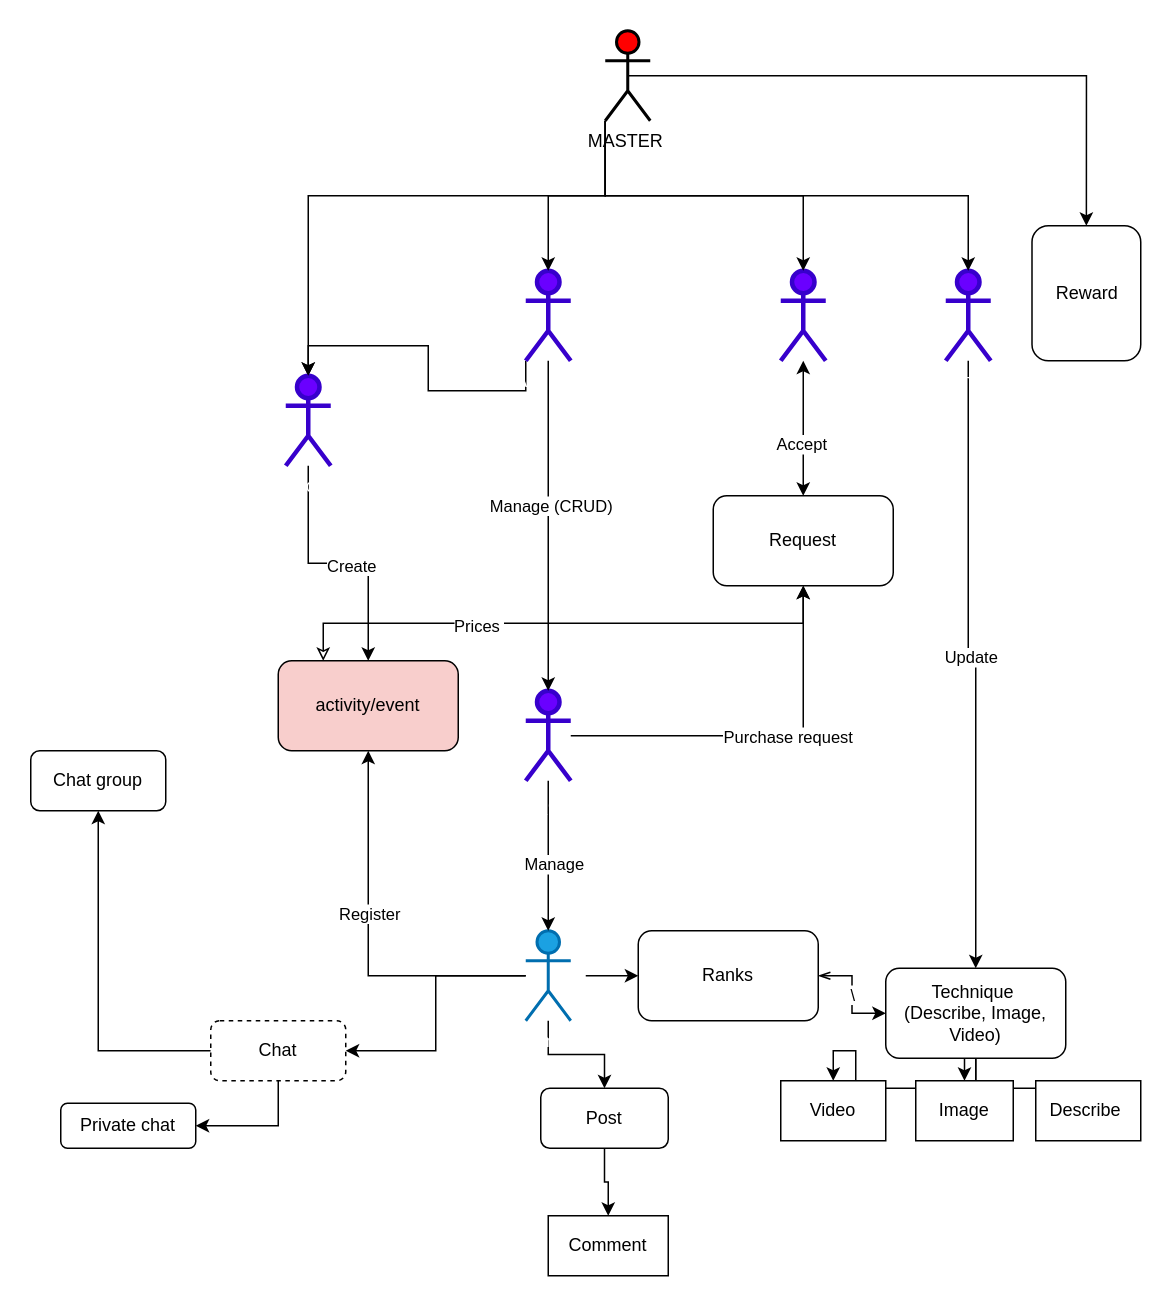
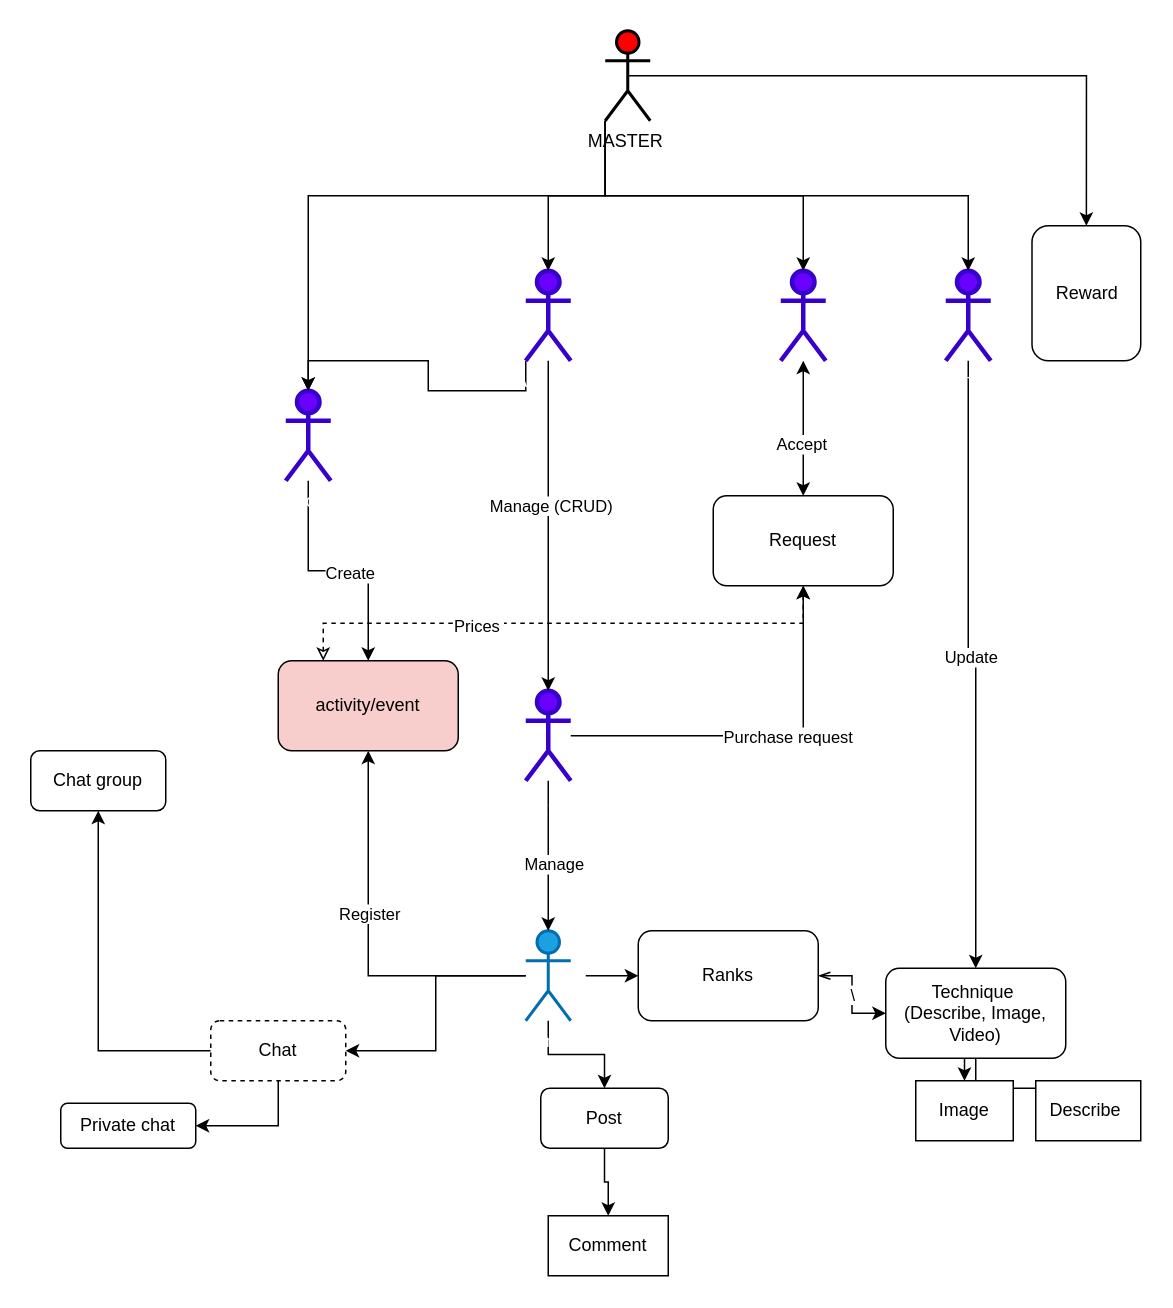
  <mxCell id="0" />
  <mxCell id="1" parent="0" />
  <mxCell id="2" style="edgeStyle=orthogonalEdgeStyle;rounded=0;orthogonalLoop=1;jettySize=auto;html=1;entryX=0.5;entryY=1;entryDx=0;entryDy=0;" parent="1" source="6" target="14" edge="1"><mxGeometry relative="1" as="geometry" /></mxCell>
  <mxCell id="3" value="Register" style="edgeLabel;html=1;align=center;verticalAlign=middle;resizable=0;points=[];" parent="2" vertex="1" connectable="0"><mxGeometry x="0.15" relative="1" as="geometry"><mxPoint as="offset" /></mxGeometry></mxCell>
  <mxCell id="4" style="edgeStyle=orthogonalEdgeStyle;rounded=0;orthogonalLoop=1;jettySize=auto;html=1;entryX=0.5;entryY=0;entryDx=0;entryDy=0;" parent="1" source="6" target="11" edge="1"><mxGeometry relative="1" as="geometry" /></mxCell>
  <mxCell id="5" style="edgeStyle=orthogonalEdgeStyle;rounded=0;orthogonalLoop=1;jettySize=auto;html=1;entryX=0;entryY=0.5;entryDx=0;entryDy=0;" parent="1" target="16" edge="1"><mxGeometry relative="1" as="geometry"><mxPoint x="390" y="650" as="sourcePoint" /></mxGeometry></mxCell>
  <mxCell id="6" value="Member" style="shape=umlActor;verticalLabelPosition=bottom;verticalAlign=top;html=1;outlineConnect=0;strokeWidth=2;fillColor=#1ba1e2;fontColor=#ffffff;strokeColor=#006EAF;" parent="1" vertex="1"><mxGeometry x="350" y="620" width="30" height="60" as="geometry" /></mxCell>
  <mxCell id="7" style="edgeStyle=orthogonalEdgeStyle;rounded=0;orthogonalLoop=1;jettySize=auto;html=1;exitX=0;exitY=0.5;exitDx=0;exitDy=0;" parent="1" source="9" target="17" edge="1"><mxGeometry relative="1" as="geometry" /></mxCell>
  <mxCell id="8" style="edgeStyle=orthogonalEdgeStyle;rounded=0;orthogonalLoop=1;jettySize=auto;html=1;exitX=0.5;exitY=1;exitDx=0;exitDy=0;entryX=1;entryY=0.5;entryDx=0;entryDy=0;" parent="1" source="9" target="18" edge="1"><mxGeometry relative="1" as="geometry" /></mxCell>
  <mxCell id="9" value="Chat" style="rounded=1;whiteSpace=wrap;html=1;gradientColor=none;glass=0;shadow=0;dashed=1;" parent="1" vertex="1"><mxGeometry x="140" y="680" width="90" height="40" as="geometry" /></mxCell>
  <mxCell id="10" style="edgeStyle=orthogonalEdgeStyle;rounded=0;orthogonalLoop=1;jettySize=auto;html=1;exitX=0.5;exitY=1;exitDx=0;exitDy=0;" parent="1" source="11" target="43" edge="1"><mxGeometry relative="1" as="geometry" /></mxCell>
  <mxCell id="11" value="Post" style="rounded=1;whiteSpace=wrap;html=1;" parent="1" vertex="1"><mxGeometry x="360" y="725" width="85" height="40" as="geometry" /></mxCell>
- <mxCell id="12" style="edgeStyle=orthogonalEdgeStyle;rounded=0;orthogonalLoop=1;jettySize=auto;html=1;startArrow=classic;startFill=0;exitX=0.25;exitY=0;exitDx=0;exitDy=0;" parent="1" source="14" target="25" edge="1"><mxGeometry relative="1" as="geometry" /></mxCell>
+ <mxCell id="12" style="edgeStyle=orthogonalEdgeStyle;rounded=0;orthogonalLoop=1;jettySize=auto;html=1;startArrow=classic;startFill=0;exitX=0.25;exitY=0;exitDx=0;exitDy=0;dashed=1;" parent="1" source="14" target="25" edge="1"><mxGeometry relative="1" as="geometry" /></mxCell>
  <mxCell id="13" value="Prices&amp;nbsp;" style="edgeLabel;html=1;align=center;verticalAlign=middle;resizable=0;points=[];" parent="12" vertex="1" connectable="0"><mxGeometry x="-0.306" y="-1" relative="1" as="geometry"><mxPoint as="offset" /></mxGeometry></mxCell>
  <mxCell id="14" value="activity/event" style="rounded=1;whiteSpace=wrap;html=1;fillColor=#f8cecc;" parent="1" vertex="1"><mxGeometry x="185" y="440" width="120" height="60" as="geometry" /></mxCell>
  <mxCell id="15" value="\" style="edgeStyle=orthogonalEdgeStyle;rounded=0;orthogonalLoop=1;jettySize=auto;html=1;exitX=1;exitY=0.5;exitDx=0;exitDy=0;endArrow=classic;endFill=1;startArrow=openThin;startFill=0;" parent="1" source="16" target="29" edge="1"><mxGeometry relative="1" as="geometry"><mxPoint x="880" y="700" as="targetPoint" /></mxGeometry></mxCell>
  <mxCell id="16" value="Ranks" style="rounded=1;whiteSpace=wrap;html=1;" parent="1" vertex="1"><mxGeometry x="425" y="620" width="120" height="60" as="geometry" /></mxCell>
  <mxCell id="17" value="Chat group" style="rounded=1;whiteSpace=wrap;html=1;" parent="1" vertex="1"><mxGeometry x="20" y="500" width="90" height="40" as="geometry" /></mxCell>
  <mxCell id="18" value="Private chat" style="rounded=1;whiteSpace=wrap;html=1;" parent="1" vertex="1"><mxGeometry x="40" y="735" width="90" height="30" as="geometry" /></mxCell>
  <mxCell id="19" style="edgeStyle=orthogonalEdgeStyle;rounded=0;orthogonalLoop=1;jettySize=auto;html=1;entryX=1;entryY=0.5;entryDx=0;entryDy=0;" parent="1" source="6" target="9" edge="1"><mxGeometry relative="1" as="geometry"><mxPoint x="350" y="700" as="sourcePoint" /></mxGeometry></mxCell>
  <mxCell id="20" style="edgeStyle=orthogonalEdgeStyle;rounded=0;orthogonalLoop=1;jettySize=auto;html=1;" parent="1" source="24" target="6" edge="1"><mxGeometry relative="1" as="geometry" /></mxCell>
  <mxCell id="21" value="Manage" style="edgeLabel;html=1;align=center;verticalAlign=middle;resizable=0;points=[];" parent="20" vertex="1" connectable="0"><mxGeometry x="0.097" y="3" relative="1" as="geometry"><mxPoint as="offset" /></mxGeometry></mxCell>
  <mxCell id="22" style="edgeStyle=orthogonalEdgeStyle;rounded=0;orthogonalLoop=1;jettySize=auto;html=1;" parent="1" source="24" target="25" edge="1"><mxGeometry relative="1" as="geometry" /></mxCell>
  <mxCell id="23" value="Purchase request" style="edgeLabel;html=1;align=center;verticalAlign=middle;resizable=0;points=[];" parent="22" vertex="1" connectable="0"><mxGeometry x="0.129" relative="1" as="geometry"><mxPoint as="offset" /></mxGeometry></mxCell>
  <mxCell id="24" value="CACH" style="shape=umlActor;verticalLabelPosition=bottom;verticalAlign=top;html=1;outlineConnect=0;strokeWidth=3;fontSize=18;fontColor=#ffffff;fillColor=#6a00ff;strokeColor=#3700CC;" parent="1" vertex="1"><mxGeometry x="350" y="460" width="30" height="60" as="geometry" /></mxCell>
  <mxCell id="25" value="Request" style="rounded=1;whiteSpace=wrap;html=1;" parent="1" vertex="1"><mxGeometry x="475" y="330" width="120" height="60" as="geometry" /></mxCell>
- <mxCell id="26" style="edgeStyle=orthogonalEdgeStyle;rounded=0;orthogonalLoop=1;jettySize=auto;html=1;exitX=0.5;exitY=1;exitDx=0;exitDy=0;entryX=0.5;entryY=0;entryDx=0;entryDy=0;" parent="1" source="29" target="44" edge="1"><mxGeometry relative="1" as="geometry" /></mxCell>
  <mxCell id="27" style="edgeStyle=orthogonalEdgeStyle;rounded=0;orthogonalLoop=1;jettySize=auto;html=1;exitX=0.5;exitY=1;exitDx=0;exitDy=0;entryX=0.5;entryY=0;entryDx=0;entryDy=0;" parent="1" source="29" target="45" edge="1"><mxGeometry relative="1" as="geometry" /></mxCell>
  <mxCell id="28" style="edgeStyle=orthogonalEdgeStyle;rounded=0;orthogonalLoop=1;jettySize=auto;html=1;exitX=0.5;exitY=1;exitDx=0;exitDy=0;entryX=0.5;entryY=0;entryDx=0;entryDy=0;" parent="1" source="29" target="46" edge="1"><mxGeometry relative="1" as="geometry" /></mxCell>
  <mxCell id="29" value="Technique&amp;nbsp;&lt;div&gt;(Describe, Image, Video)&lt;/div&gt;" style="rounded=1;whiteSpace=wrap;html=1;" parent="1" vertex="1"><mxGeometry x="590" y="645" width="120" height="60" as="geometry" /></mxCell>
  <mxCell id="30" style="edgeStyle=orthogonalEdgeStyle;rounded=0;orthogonalLoop=1;jettySize=auto;html=1;" parent="1" source="32" target="29" edge="1"><mxGeometry relative="1" as="geometry" /></mxCell>
  <mxCell id="31" value="Update" style="edgeLabel;html=1;align=center;verticalAlign=middle;resizable=0;points=[];" parent="30" vertex="1" connectable="0"><mxGeometry x="-0.041" y="1" relative="1" as="geometry"><mxPoint as="offset" /></mxGeometry></mxCell>
  <mxCell id="32" value="Admin 3" style="shape=umlActor;verticalLabelPosition=bottom;verticalAlign=top;html=1;outlineConnect=0;fillColor=#6a00ff;strokeColor=#3700CC;fontColor=#ffffff;strokeWidth=3;" parent="1" vertex="1"><mxGeometry x="630" y="180" width="30" height="60" as="geometry" /></mxCell>
  <mxCell id="33" style="edgeStyle=orthogonalEdgeStyle;rounded=0;orthogonalLoop=1;jettySize=auto;html=1;exitX=0;exitY=1;exitDx=0;exitDy=0;exitPerimeter=0;" parent="1" source="34" target="38" edge="1"><mxGeometry relative="1" as="geometry" /></mxCell>
  <mxCell id="34" value="Admin 1" style="shape=umlActor;verticalLabelPosition=bottom;verticalAlign=top;html=1;outlineConnect=0;fillColor=#6a00ff;strokeColor=#3700CC;fontColor=#ffffff;strokeWidth=3;" parent="1" vertex="1"><mxGeometry x="350" y="180" width="30" height="60" as="geometry" /></mxCell>
  <mxCell id="35" value="Admin 2" style="shape=umlActor;verticalLabelPosition=bottom;verticalAlign=top;html=1;outlineConnect=0;fillColor=#6a00ff;strokeColor=#3700CC;fontColor=#ffffff;strokeWidth=3;" parent="1" vertex="1"><mxGeometry x="520" y="180" width="30" height="60" as="geometry" /></mxCell>
  <mxCell id="36" style="edgeStyle=orthogonalEdgeStyle;rounded=0;orthogonalLoop=1;jettySize=auto;html=1;" parent="1" source="38" target="14" edge="1"><mxGeometry relative="1" as="geometry" /></mxCell>
  <mxCell id="37" value="Create" style="edgeLabel;html=1;align=center;verticalAlign=middle;resizable=0;points=[];" parent="36" vertex="1" connectable="0"><mxGeometry x="0.092" y="-1" relative="1" as="geometry"><mxPoint as="offset" /></mxGeometry></mxCell>
- <mxCell id="38" value="Mod" style="shape=umlActor;verticalLabelPosition=bottom;verticalAlign=top;html=1;outlineConnect=0;fillColor=#6a00ff;fontColor=#ffffff;strokeColor=#3700CC;strokeWidth=3;" parent="1" vertex="1"><mxGeometry x="190" y="250" width="30" height="60" as="geometry" /></mxCell>
+ <mxCell id="38" value="Mod" style="shape=umlActor;verticalLabelPosition=bottom;verticalAlign=top;html=1;outlineConnect=0;fillColor=#6a00ff;fontColor=#ffffff;strokeColor=#3700CC;strokeWidth=3;" parent="1" vertex="1"><mxGeometry x="190" y="260" width="30" height="60" as="geometry" /></mxCell>
  <mxCell id="39" value="" style="endArrow=classic;startArrow=classic;html=1;rounded=0;" parent="1" source="25" target="35" edge="1"><mxGeometry width="50" height="50" relative="1" as="geometry"><mxPoint x="640" y="400" as="sourcePoint" /><mxPoint x="690" y="350" as="targetPoint" /></mxGeometry></mxCell>
  <mxCell id="40" value="Accept" style="edgeLabel;html=1;align=center;verticalAlign=middle;resizable=0;points=[];" parent="39" vertex="1" connectable="0"><mxGeometry x="-0.218" y="2" relative="1" as="geometry"><mxPoint as="offset" /></mxGeometry></mxCell>
  <mxCell id="41" value="" style="endArrow=classic;html=1;rounded=0;" parent="1" source="34" target="24" edge="1"><mxGeometry width="50" height="50" relative="1" as="geometry"><mxPoint x="640" y="400" as="sourcePoint" /><mxPoint x="690" y="350" as="targetPoint" /></mxGeometry></mxCell>
  <mxCell id="42" value="Manage (CRUD)" style="edgeLabel;html=1;align=center;verticalAlign=middle;resizable=0;points=[];" parent="41" vertex="1" connectable="0"><mxGeometry x="-0.126" y="1" relative="1" as="geometry"><mxPoint as="offset" /></mxGeometry></mxCell>
  <mxCell id="43" value="Comment" style="rounded=0;whiteSpace=wrap;html=1;" parent="1" vertex="1"><mxGeometry x="365" y="810" width="80" height="40" as="geometry" /></mxCell>
- <mxCell id="44" value="Video" style="rounded=0;whiteSpace=wrap;html=1;" parent="1" vertex="1"><mxGeometry x="520" y="720" width="70" height="40" as="geometry" /></mxCell>
  <mxCell id="45" value="Image" style="rounded=0;whiteSpace=wrap;html=1;" parent="1" vertex="1"><mxGeometry x="610" y="720" width="65" height="40" as="geometry" /></mxCell>
  <mxCell id="46" value="Describe&amp;nbsp;" style="rounded=0;whiteSpace=wrap;html=1;" parent="1" vertex="1"><mxGeometry x="690" y="720" width="70" height="40" as="geometry" /></mxCell>
  <mxCell id="47" style="edgeStyle=orthogonalEdgeStyle;rounded=0;orthogonalLoop=1;jettySize=auto;html=1;exitX=0;exitY=1;exitDx=0;exitDy=0;exitPerimeter=0;" parent="1" source="50" target="35" edge="1"><mxGeometry relative="1" as="geometry" /></mxCell>
  <mxCell id="48" style="edgeStyle=orthogonalEdgeStyle;rounded=0;orthogonalLoop=1;jettySize=auto;html=1;exitX=0;exitY=1;exitDx=0;exitDy=0;exitPerimeter=0;" parent="1" source="50" target="32" edge="1"><mxGeometry relative="1" as="geometry" /></mxCell>
  <mxCell id="49" style="edgeStyle=orthogonalEdgeStyle;rounded=0;orthogonalLoop=1;jettySize=auto;html=1;exitX=0.5;exitY=0.5;exitDx=0;exitDy=0;exitPerimeter=0;entryX=0.5;entryY=0;entryDx=0;entryDy=0;" parent="1" source="50" target="53" edge="1"><mxGeometry relative="1" as="geometry" /></mxCell>
  <mxCell id="50" value="MASTER&amp;nbsp;" style="shape=umlActor;verticalLabelPosition=bottom;verticalAlign=top;html=1;outlineConnect=0;strokeWidth=2;fillColor=#FF0000;" parent="1" vertex="1"><mxGeometry x="403" y="20" width="30" height="60" as="geometry" /></mxCell>
  <mxCell id="51" style="edgeStyle=orthogonalEdgeStyle;rounded=0;orthogonalLoop=1;jettySize=auto;html=1;exitX=0;exitY=1;exitDx=0;exitDy=0;exitPerimeter=0;entryX=0.5;entryY=0;entryDx=0;entryDy=0;entryPerimeter=0;" parent="1" source="50" target="34" edge="1"><mxGeometry relative="1" as="geometry" /></mxCell>
  <mxCell id="52" style="edgeStyle=orthogonalEdgeStyle;rounded=0;orthogonalLoop=1;jettySize=auto;html=1;exitX=0;exitY=1;exitDx=0;exitDy=0;exitPerimeter=0;entryX=0.5;entryY=0;entryDx=0;entryDy=0;entryPerimeter=0;" parent="1" source="50" target="38" edge="1"><mxGeometry relative="1" as="geometry"><Array as="points"><mxPoint x="403" y="130" /><mxPoint x="205" y="130" /></Array></mxGeometry></mxCell>
  <mxCell id="53" value="Reward" style="rounded=1;whiteSpace=wrap;html=1;" parent="1" vertex="1"><mxGeometry x="687.5" y="150" width="72.5" height="90" as="geometry" /></mxCell>
